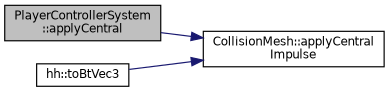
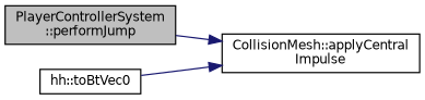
  digraph {
    rankdir=LR
    node [color=black fillcolor=white fontname=Helvetica fontsize=10 shape=record style=filled]
    edge [color=midnightblue fontname=Helvetica fontsize=10 labelfontname=Helvetica labelfontsize=10 style=solid]
-   n1 [fillcolor=grey75 fontcolor=black height=0.2 label="PlayerControllerSystem\l::applyCentral" width=0.4]
+   n1 [fillcolor=grey75 fontcolor=black height=0.2 label="PlayerControllerSystem\l::performJump" width=0.4]
    n2 [height=0.2 label="CollisionMesh::applyCentral\lImpulse" width=0.4]
-   n3 [height=0.2 label="hh::toBtVec3" width=0.4]
+   n3 [height=0.2 label="hh::toBtVec0" width=0.4]
    n1 -> n2
    n3 -> n2
  }
